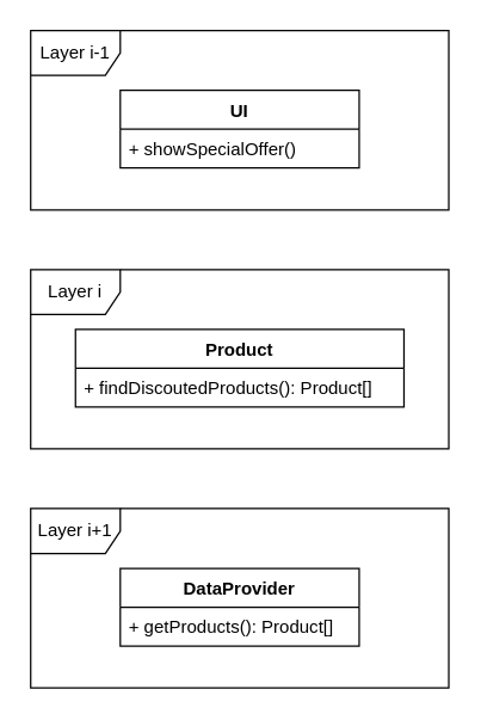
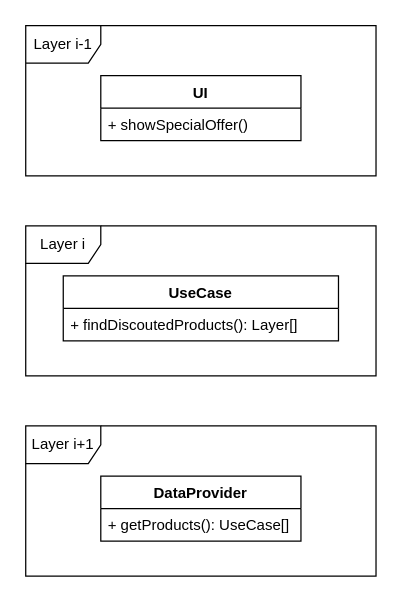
  <mxCell id="0" />
  <mxCell id="1" parent="0" />
  <mxCell id="2" value="Layer i-1" style="shape=umlFrame;whiteSpace=wrap;html=1;pointerEvents=0;" vertex="1" parent="1"><mxGeometry x="20" y="20" width="280" height="120" as="geometry" /></mxCell>
  <mxCell id="3" value="Layer i" style="shape=umlFrame;whiteSpace=wrap;html=1;pointerEvents=0;" vertex="1" parent="1"><mxGeometry x="20" y="180" width="280" height="120" as="geometry" /></mxCell>
  <mxCell id="4" value="Layer i+1" style="shape=umlFrame;whiteSpace=wrap;html=1;pointerEvents=0;" vertex="1" parent="1"><mxGeometry x="20" y="340" width="280" height="120" as="geometry" /></mxCell>
  <mxCell id="5" value="UI" style="swimlane;fontStyle=1;align=center;verticalAlign=top;childLayout=stackLayout;horizontal=1;startSize=26;horizontalStack=0;resizeParent=1;resizeParentMax=0;resizeLast=0;collapsible=1;marginBottom=0;whiteSpace=wrap;html=1;" vertex="1" parent="1"><mxGeometry x="80" y="60" width="160" height="52" as="geometry" /></mxCell>
  <mxCell id="6" value="+ showSpecialOffer()" style="text;strokeColor=none;fillColor=none;align=left;verticalAlign=top;spacingLeft=4;spacingRight=4;overflow=hidden;rotatable=0;points=[[0,0.5],[1,0.5]];portConstraint=eastwest;whiteSpace=wrap;html=1;" vertex="1" parent="5"><mxGeometry y="26" width="160" height="26" as="geometry" /></mxCell>
- <mxCell id="7" value="Product" style="swimlane;fontStyle=1;align=center;verticalAlign=top;childLayout=stackLayout;horizontal=1;startSize=26;horizontalStack=0;resizeParent=1;resizeParentMax=0;resizeLast=0;collapsible=1;marginBottom=0;whiteSpace=wrap;html=1;" vertex="1" parent="1"><mxGeometry x="50" y="220" width="220" height="52" as="geometry" /></mxCell>
- <mxCell id="8" value="+ findDiscoutedProducts(): Product[]" style="text;strokeColor=none;fillColor=none;align=left;verticalAlign=top;spacingLeft=4;spacingRight=4;overflow=hidden;rotatable=0;points=[[0,0.5],[1,0.5]];portConstraint=eastwest;whiteSpace=wrap;html=1;" vertex="1" parent="7"><mxGeometry y="26" width="220" height="26" as="geometry" /></mxCell>
+ <mxCell id="7" value="UseCase" style="swimlane;fontStyle=1;align=center;verticalAlign=top;childLayout=stackLayout;horizontal=1;startSize=26;horizontalStack=0;resizeParent=1;resizeParentMax=0;resizeLast=0;collapsible=1;marginBottom=0;whiteSpace=wrap;html=1;" vertex="1" parent="1"><mxGeometry x="50" y="220" width="220" height="52" as="geometry" /></mxCell>
+ <mxCell id="8" value="+ findDiscoutedProducts(): Layer[]" style="text;strokeColor=none;fillColor=none;align=left;verticalAlign=top;spacingLeft=4;spacingRight=4;overflow=hidden;rotatable=0;points=[[0,0.5],[1,0.5]];portConstraint=eastwest;whiteSpace=wrap;html=1;" vertex="1" parent="7"><mxGeometry y="26" width="220" height="26" as="geometry" /></mxCell>
  <mxCell id="9" value="DataProvider" style="swimlane;fontStyle=1;align=center;verticalAlign=top;childLayout=stackLayout;horizontal=1;startSize=26;horizontalStack=0;resizeParent=1;resizeParentMax=0;resizeLast=0;collapsible=1;marginBottom=0;whiteSpace=wrap;html=1;" vertex="1" parent="1"><mxGeometry x="80" y="380" width="160" height="52" as="geometry" /></mxCell>
- <mxCell id="10" value="+ getProducts(): Product[]" style="text;strokeColor=none;fillColor=none;align=left;verticalAlign=top;spacingLeft=4;spacingRight=4;overflow=hidden;rotatable=0;points=[[0,0.5],[1,0.5]];portConstraint=eastwest;whiteSpace=wrap;html=1;" vertex="1" parent="9"><mxGeometry y="26" width="160" height="26" as="geometry" /></mxCell>
+ <mxCell id="10" value="+ getProducts(): UseCase[]" style="text;strokeColor=none;fillColor=none;align=left;verticalAlign=top;spacingLeft=4;spacingRight=4;overflow=hidden;rotatable=0;points=[[0,0.5],[1,0.5]];portConstraint=eastwest;whiteSpace=wrap;html=1;" vertex="1" parent="9"><mxGeometry y="26" width="160" height="26" as="geometry" /></mxCell>
